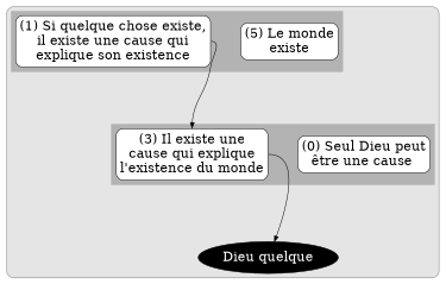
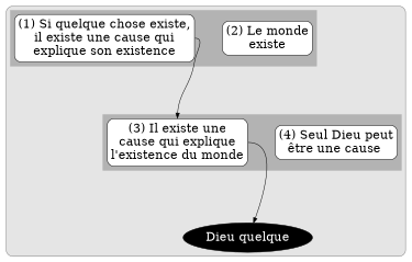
  digraph {
    compound=true
    newrank=true
    splines=true
    node [color=black fillcolor=white fontcolor=black fontsize=24 margin=0.1 penwidth=1 shape=box style="filled,rounded"]
    edge [arrowsize=1 color=black fontcolor=grey40 fontsize=10 minlen=3 penwidth=1 style=invis]
    n1 [label="(1) Si quelque chose existe,\nil existe une cause qui\nexplique son existence"]
-   n2 [label="(5) Le monde\nexiste"]
+   n2 [label="(2) Le monde\nexiste"]
    n3 [label="(3) Il existe une\ncause qui explique\nl'existence du monde"]
-   n4 [label="(0) Seul Dieu peut\nêtre une cause "]
+   n4 [label="(4) Seul Dieu peut\nêtre une cause "]
    vide1 [style=invis]
    n6 [fillcolor=black fontcolor=white label="Dieu quelque" shape=ellipse]
    subgraph cluster_1 {
      bgcolor=grey90
      color=grey50
      style=rounded
      n6
      subgraph sub_2 {
        bgcolor=grey90
        color=grey50
        rank=same
        style=rounded
        n1
        n2
      }
      subgraph sub_3 {
        bgcolor=grey90
        color=grey50
        rank=same
        style=rounded
        n3
        n4
      }
      subgraph sub_4 {
        bgcolor=grey90
        color=grey50
        rank=same
        style=rounded
        n3
        vide1
      }
      subgraph cluster_5 {
        bgcolor=grey70
        color=grey70
        style=box
        n1
        n2
      }
      subgraph cluster_6 {
        bgcolor=grey70
        color=grey70
        style=box
        n3
        n4
      }
    }
    n1 -> n2
    n1 -> n3 [headport=n tailport=e style=""]
    n3 -> n4
    n3 -> n6 [tailport=e style=""]
    vide1 -> n3 [minlen=6]
  }
